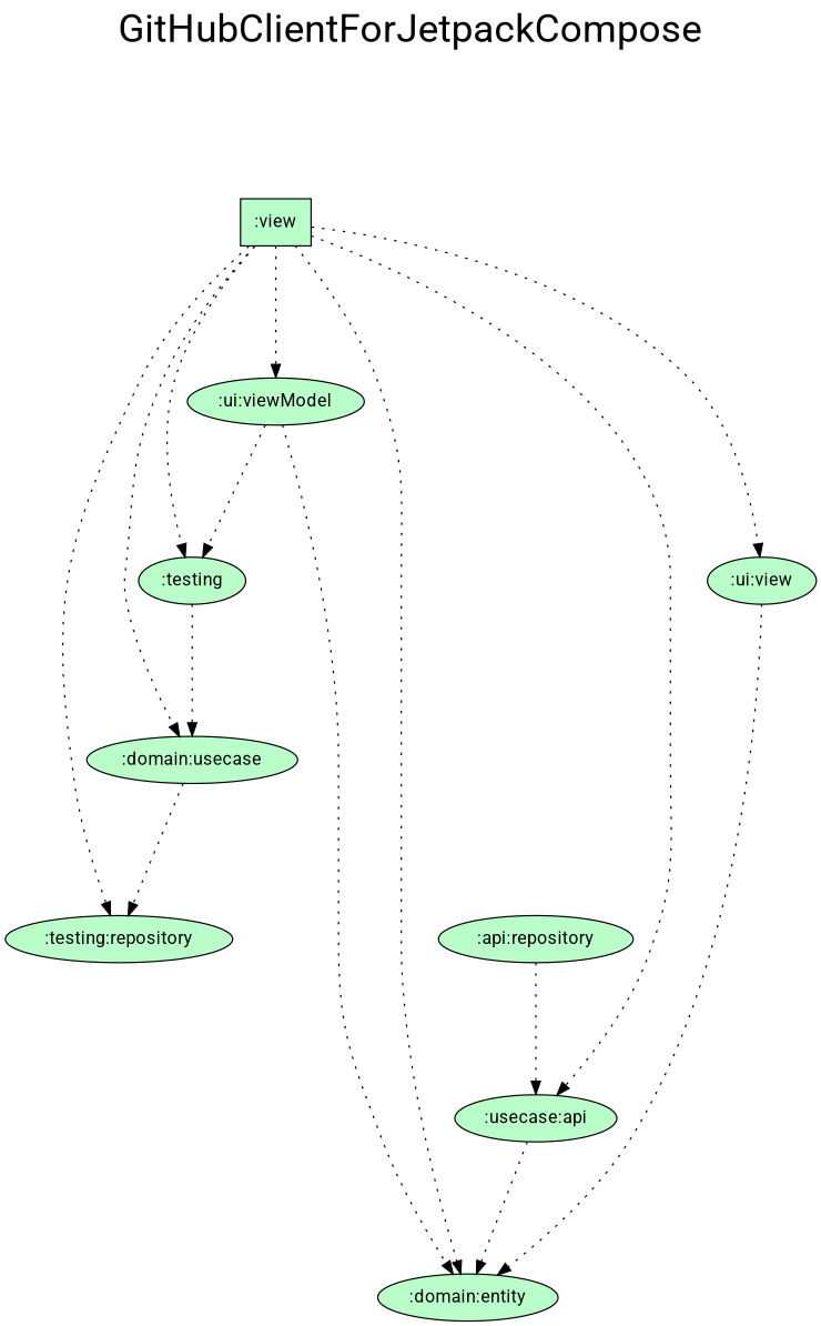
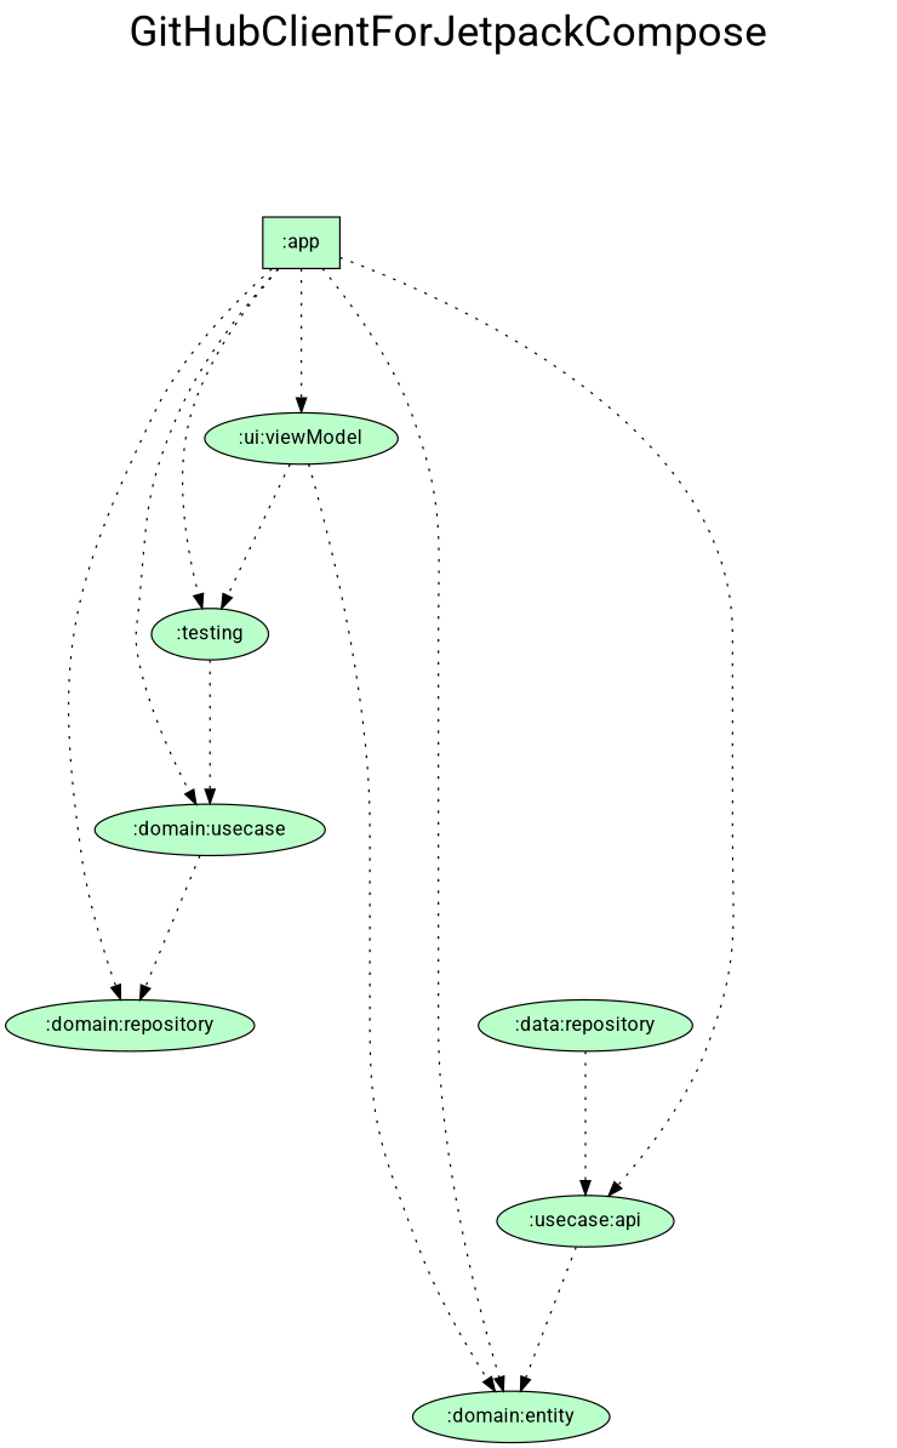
  digraph {
    fontname=Roboto
    fontsize=30
    label="GitHubClientForJetpackCompose\n "
    labelloc=t
    rankdir=TB
    ranksep=1.4
    node [fillcolor="#baffc9" fontname=Roboto style=filled]
    edge [fontname=Roboto style=dotted]
-   ":app" [shape=box label=":view"]
-   ":data:repository" [label=":api:repository"]
-   ":domain:repository" [label=":testing:repository"]
+   ":app" [shape=box]
+   ":data:repository"
+   ":domain:repository"
    n4 [label=":usecase:api"]
    ":domain:entity"
    ":domain:usecase"
-   ":ui:view"
    ":ui:viewModel"
    ":testing"
    subgraph sub_1 {
      rank=same
      ":app"
    }
    subgraph sub_2 {
      rank=same
    }
    subgraph sub_3 {
      rank=same
    }
    subgraph sub_4 {
      rank=same
      ":data:repository"
      ":domain:repository"
    }
    ":app" -> ":domain:repository"
    ":app" -> n4
    ":app" -> ":domain:entity"
    ":app" -> ":domain:usecase"
-   ":app" -> ":ui:view"
    ":app" -> ":ui:viewModel"
    ":app" -> ":testing"
    ":data:repository" -> n4
    n4 -> ":domain:entity"
    ":domain:usecase" -> ":domain:repository"
-   ":ui:view" -> ":domain:entity"
    ":ui:viewModel" -> ":domain:entity"
    ":ui:viewModel" -> ":testing"
    ":testing" -> ":domain:usecase"
  }
